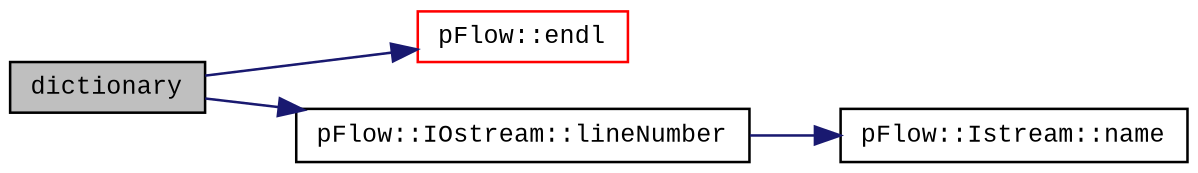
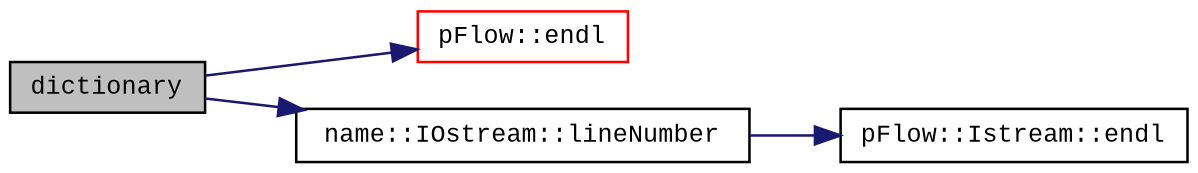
  digraph {
    fontname="Liberation Mono"
    rankdir=LR
    node [color=black fillcolor=white fontname="Liberation Mono" fontsize=10 shape=record style=filled]
    edge [color=midnightblue fontname="Liberation Mono" fontsize=10 labelfontname=Helvetica labelfontsize=10 style=solid]
    n1 [fillcolor=grey75 fontcolor=black height=0.2 label=dictionary width=0.4]
    n2 [color=red height=0.2 label="pFlow::endl" width=0.4]
-   n3 [height=0.2 label="pFlow::IOstream::lineNumber" width=0.4]
-   n4 [height=0.2 label="pFlow::Istream::name" width=0.4]
+   n3 [height=0.2 label="name::IOstream::lineNumber" width=0.4]
+   n4 [height=0.2 label="pFlow::Istream::endl" width=0.4]
    n1 -> n2
    n1 -> n3
    n3 -> n4
  }
